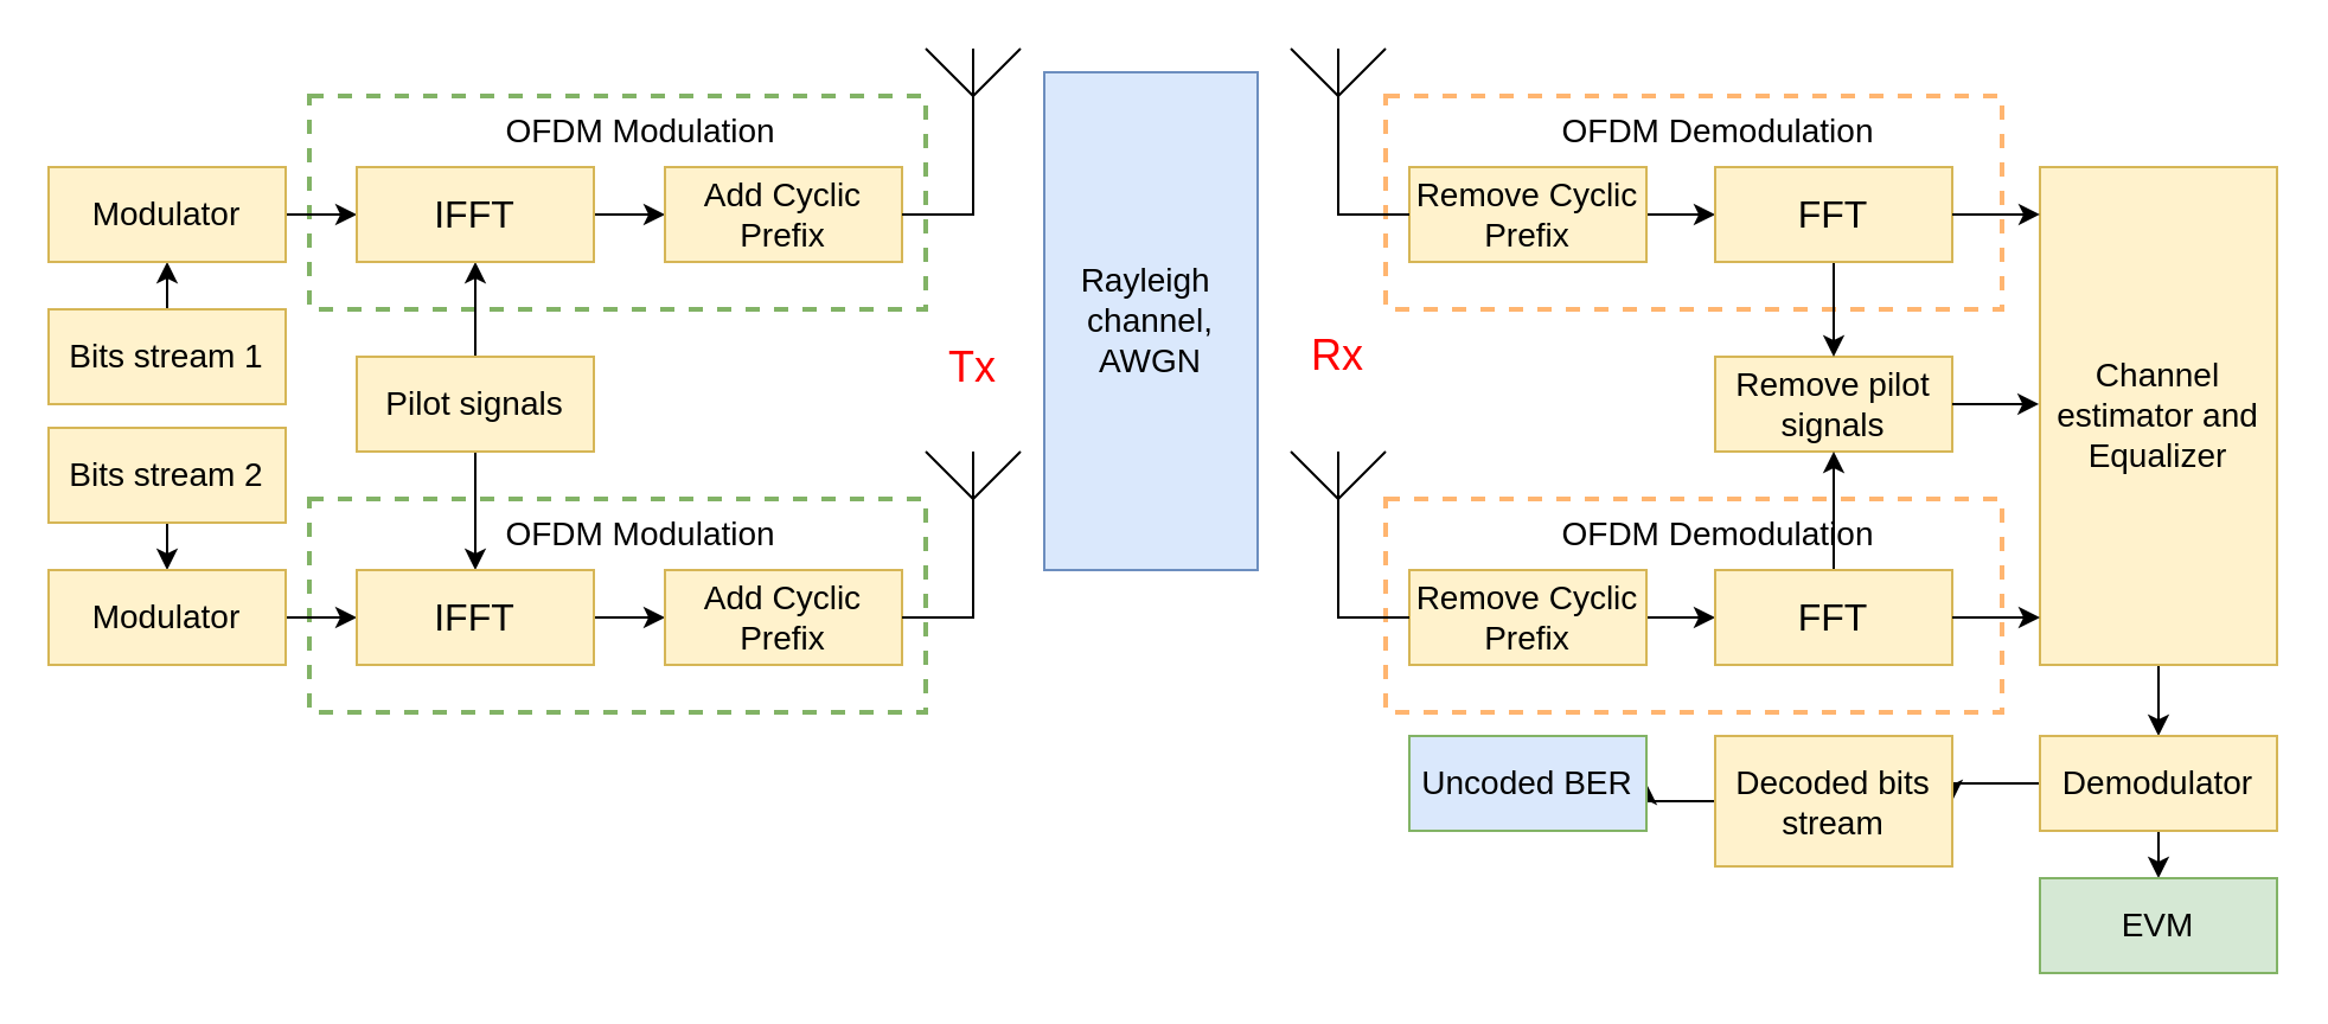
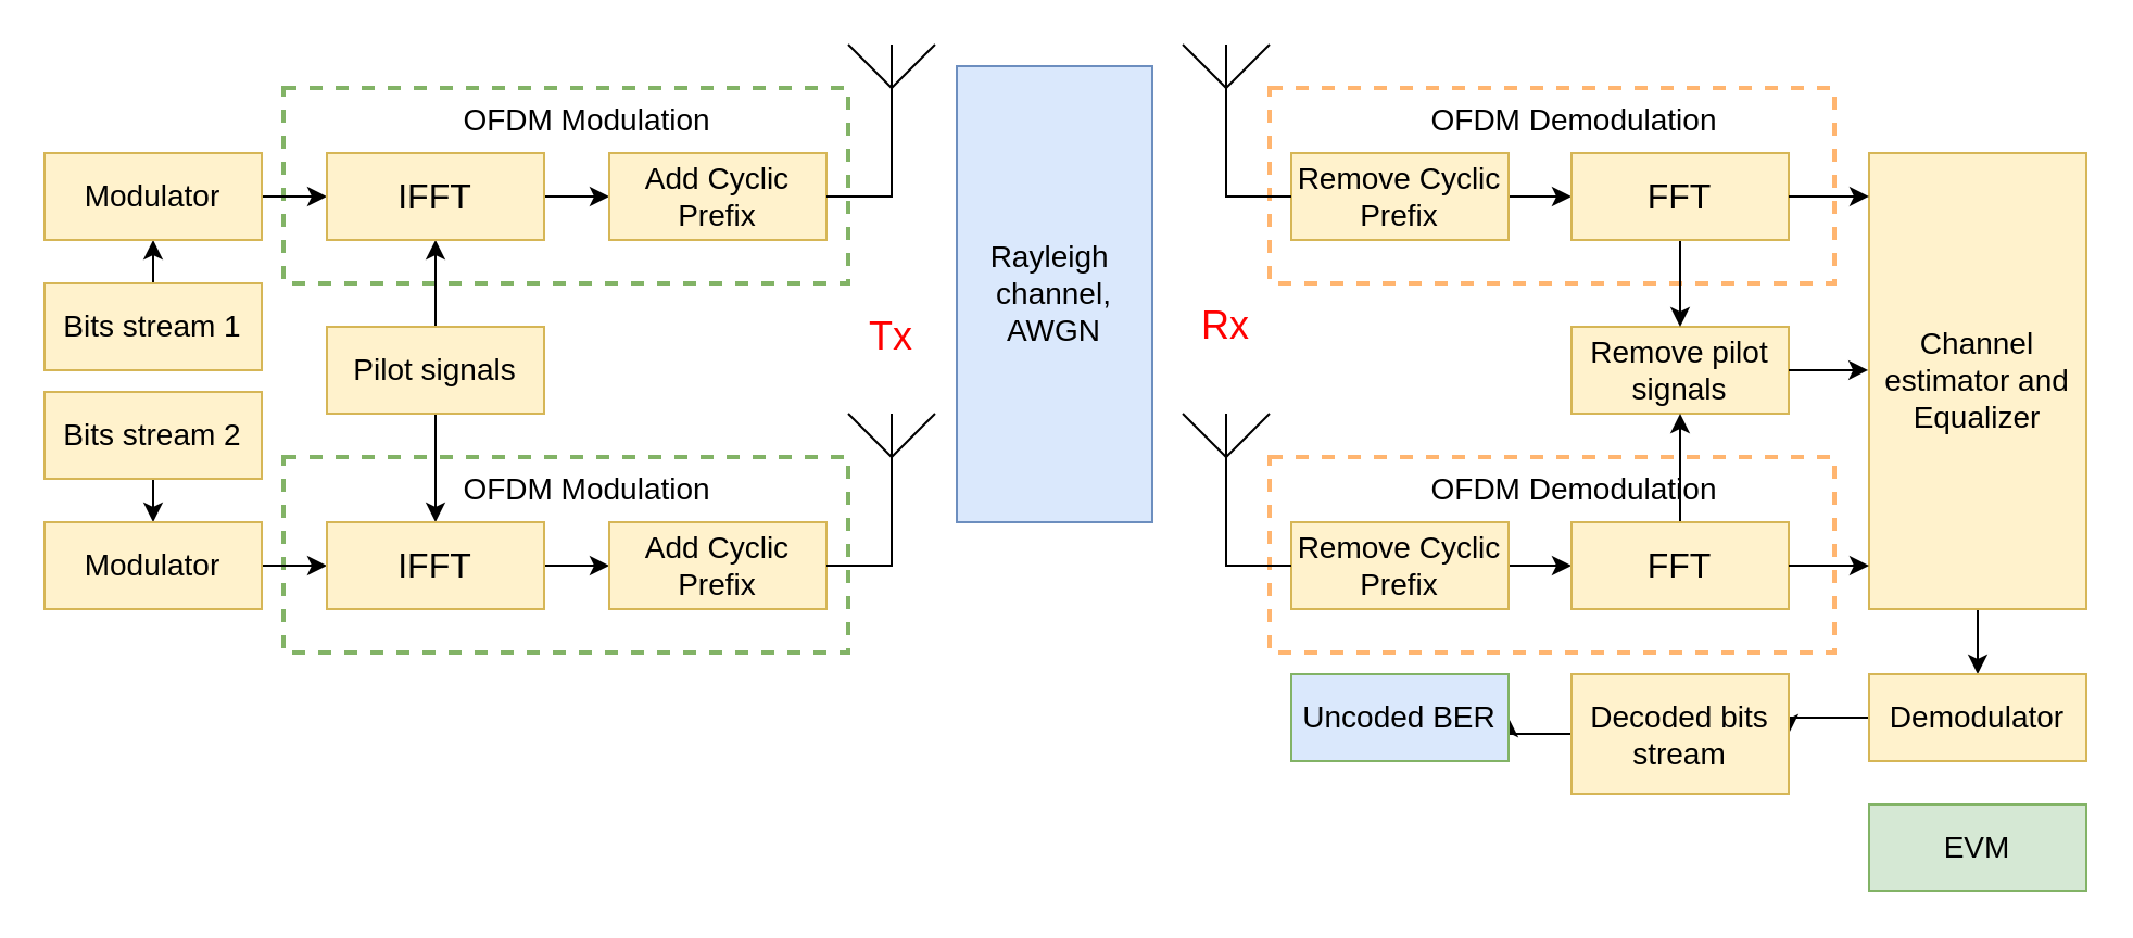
  <mxCell id="0" />
  <mxCell id="1" parent="0" />
  <mxCell id="2" value="" style="rounded=0;whiteSpace=wrap;html=1;fillColor=none;strokeColor=#82b366;dashed=1;strokeWidth=2;" vertex="1" parent="1"><mxGeometry x="130" y="40" width="260" height="90" as="geometry" /></mxCell>
  <mxCell id="3" value="" style="rounded=0;whiteSpace=wrap;html=1;fillColor=none;strokeColor=#82b366;dashed=1;strokeWidth=2;" vertex="1" parent="1"><mxGeometry x="130" y="210" width="260" height="90" as="geometry" /></mxCell>
  <mxCell id="4" style="edgeStyle=orthogonalEdgeStyle;rounded=0;orthogonalLoop=1;jettySize=auto;html=1;exitX=0.5;exitY=0;exitDx=0;exitDy=0;entryX=0.5;entryY=1;entryDx=0;entryDy=0;" edge="1" parent="1" source="5" target="7"><mxGeometry relative="1" as="geometry" /></mxCell>
  <mxCell id="5" value="&lt;font style=&quot;font-size: 14px;&quot; face=&quot;Helvetica&quot;&gt;Bits stream 1&lt;/font&gt;" style="rounded=0;whiteSpace=wrap;html=1;fillColor=#fff2cc;strokeColor=#d6b656;" parent="1" vertex="1"><mxGeometry x="20" y="130" width="100" height="40" as="geometry" /></mxCell>
  <mxCell id="6" style="edgeStyle=orthogonalEdgeStyle;rounded=0;orthogonalLoop=1;jettySize=auto;html=1;exitX=1;exitY=0.5;exitDx=0;exitDy=0;entryX=0.5;entryY=1;entryDx=0;entryDy=0;" edge="1" parent="1" source="7" target="35"><mxGeometry relative="1" as="geometry" /></mxCell>
  <mxCell id="7" value="&lt;font style=&quot;font-size: 14px;&quot; face=&quot;Helvetica&quot;&gt;Modulator&lt;/font&gt;" style="rounded=0;whiteSpace=wrap;html=1;fillColor=#fff2cc;strokeColor=#d6b656;" parent="1" vertex="1"><mxGeometry x="20" y="70" width="100" height="40" as="geometry" /></mxCell>
  <mxCell id="8" style="edgeStyle=orthogonalEdgeStyle;rounded=0;orthogonalLoop=1;jettySize=auto;html=1;exitX=0.5;exitY=0;exitDx=0;exitDy=0;entryX=1;entryY=0.5;entryDx=0;entryDy=0;" edge="1" parent="1" source="10" target="35"><mxGeometry relative="1" as="geometry" /></mxCell>
  <mxCell id="9" style="edgeStyle=orthogonalEdgeStyle;rounded=0;orthogonalLoop=1;jettySize=auto;html=1;exitX=0.5;exitY=1;exitDx=0;exitDy=0;entryX=0;entryY=0.5;entryDx=0;entryDy=0;" edge="1" parent="1" source="10" target="31"><mxGeometry relative="1" as="geometry" /></mxCell>
  <mxCell id="10" value="&lt;font style=&quot;font-size: 14px;&quot; face=&quot;Helvetica&quot;&gt;Pilot signals&lt;/font&gt;" style="rounded=0;whiteSpace=wrap;html=1;fillColor=#fff2cc;strokeColor=#d6b656;" parent="1" vertex="1"><mxGeometry y="150" width="100" height="40" as="geometry" x="150" /></mxCell>
  <mxCell id="11" value="" style="verticalLabelPosition=bottom;shadow=0;dashed=0;align=center;html=1;verticalAlign=top;shape=mxgraph.electrical.radio.aerial_-_antenna_1;" parent="1" vertex="1"><mxGeometry x="390" y="20" width="40" height="50" as="geometry" /></mxCell>
  <mxCell id="12" value="&lt;font style=&quot;&quot; face=&quot;Helvetica&quot;&gt;&lt;span style=&quot;font-size: 14px;&quot;&gt;Rayleigh&amp;nbsp;&lt;/span&gt;&lt;/font&gt;&lt;div&gt;&lt;span style=&quot;font-size: 14px;&quot;&gt;channel&lt;/span&gt;&lt;font style=&quot;&quot; face=&quot;Helvetica&quot;&gt;&lt;span style=&quot;font-size: 14px;&quot;&gt;, AWGN&lt;/span&gt;&lt;/font&gt;&lt;/div&gt;" style="rounded=0;whiteSpace=wrap;html=1;fillColor=#dae8fc;strokeColor=#6c8ebf;" parent="1" vertex="1"><mxGeometry x="440" y="30" width="90" height="210" as="geometry" /></mxCell>
  <mxCell id="13" value="&lt;font style=&quot;font-size: 14px;&quot; face=&quot;Helvetica&quot;&gt;Remove pilot signals&lt;/font&gt;" style="rounded=0;whiteSpace=wrap;html=1;fillColor=#fff2cc;strokeColor=#d6b656;" parent="1" vertex="1"><mxGeometry x="723" y="150" width="100" height="40" as="geometry" /></mxCell>
  <mxCell id="14" style="edgeStyle=orthogonalEdgeStyle;rounded=0;orthogonalLoop=1;jettySize=auto;html=1;exitX=0.5;exitY=1;exitDx=0;exitDy=0;entryX=0.5;entryY=0;entryDx=0;entryDy=0;" edge="1" parent="1" source="15" target="20"><mxGeometry relative="1" as="geometry" /></mxCell>
  <mxCell id="15" value="&lt;font style=&quot;font-size: 14px;&quot; face=&quot;Helvetica&quot;&gt;Channel estimator and Equalizer&lt;/font&gt;" style="rounded=0;whiteSpace=wrap;html=1;fillColor=#fff2cc;strokeColor=#d6b656;" parent="1" vertex="1"><mxGeometry x="860" y="70" width="100" height="210" as="geometry" /></mxCell>
  <mxCell id="16" value="" style="verticalLabelPosition=bottom;shadow=0;dashed=0;align=center;html=1;verticalAlign=top;shape=mxgraph.electrical.radio.aerial_-_antenna_1;" parent="1" vertex="1"><mxGeometry x="544" y="20" width="40" height="50" as="geometry" /></mxCell>
  <mxCell id="17" value="" style="verticalLabelPosition=bottom;shadow=0;dashed=0;align=center;html=1;verticalAlign=top;shape=mxgraph.electrical.radio.aerial_-_antenna_1;" parent="1" vertex="1"><mxGeometry x="544" y="190" width="40" height="50" as="geometry" /></mxCell>
  <mxCell id="18" style="edgeStyle=orthogonalEdgeStyle;rounded=0;orthogonalLoop=1;jettySize=auto;html=1;exitX=0;exitY=0.5;exitDx=0;exitDy=0;entryX=1;entryY=0.5;entryDx=0;entryDy=0;" parent="1" source="20" target="22" edge="1"><mxGeometry relative="1" as="geometry" /></mxCell>
- <mxCell id="19" style="edgeStyle=orthogonalEdgeStyle;rounded=0;orthogonalLoop=1;jettySize=auto;html=1;exitX=0.5;exitY=1;exitDx=0;exitDy=0;entryX=0.5;entryY=0;entryDx=0;entryDy=0;" parent="1" source="20" target="24" edge="1"><mxGeometry relative="1" as="geometry" /></mxCell>
  <mxCell id="20" value="&lt;font style=&quot;font-size: 14px;&quot; face=&quot;Helvetica&quot;&gt;Demodulator&lt;/font&gt;" style="rounded=0;whiteSpace=wrap;html=1;fillColor=#fff2cc;strokeColor=#d6b656;" parent="1" vertex="1"><mxGeometry x="860" y="310" width="100" height="40" as="geometry" /></mxCell>
  <mxCell id="21" style="edgeStyle=orthogonalEdgeStyle;rounded=0;orthogonalLoop=1;jettySize=auto;html=1;exitX=0;exitY=0.5;exitDx=0;exitDy=0;entryX=1;entryY=0.5;entryDx=0;entryDy=0;" parent="1" source="22" target="23" edge="1"><mxGeometry relative="1" as="geometry" /></mxCell>
  <mxCell id="22" value="&lt;font style=&quot;font-size: 14px;&quot; face=&quot;Helvetica&quot;&gt;Decoded bits stream&lt;/font&gt;" style="rounded=0;whiteSpace=wrap;html=1;fillColor=#fff2cc;strokeColor=#d6b656;" parent="1" vertex="1"><mxGeometry x="723" y="310" width="100" height="55" as="geometry" /></mxCell>
  <mxCell id="23" value="&lt;font style=&quot;font-size: 14px;&quot; face=&quot;Helvetica&quot;&gt;Uncoded BER&lt;/font&gt;" style="rounded=0;whiteSpace=wrap;html=1;fillColor=#dae8fc;strokeColor=#82b366;" parent="1" vertex="1"><mxGeometry x="594" y="310" width="100" height="40" as="geometry" /></mxCell>
  <mxCell id="24" value="&lt;font style=&quot;font-size: 14px;&quot; face=&quot;Helvetica&quot;&gt;EVM&lt;/font&gt;" style="rounded=0;whiteSpace=wrap;html=1;fillColor=#d5e8d4;strokeColor=#82b366;" parent="1" vertex="1"><mxGeometry x="860" y="370" width="100" height="40" as="geometry" /></mxCell>
  <mxCell id="25" style="edgeStyle=orthogonalEdgeStyle;rounded=0;orthogonalLoop=1;jettySize=auto;html=1;exitX=0.5;exitY=1;exitDx=0;exitDy=0;entryX=0.5;entryY=0;entryDx=0;entryDy=0;" edge="1" parent="1" source="26" target="28"><mxGeometry relative="1" as="geometry" /></mxCell>
  <mxCell id="26" value="&lt;font style=&quot;font-size: 14px;&quot; face=&quot;Helvetica&quot;&gt;Bits stream 2&lt;/font&gt;" style="rounded=0;whiteSpace=wrap;html=1;fillColor=#fff2cc;strokeColor=#d6b656;" parent="1" vertex="1"><mxGeometry x="20" y="180" width="100" height="40" as="geometry" /></mxCell>
  <mxCell id="27" style="edgeStyle=orthogonalEdgeStyle;rounded=0;orthogonalLoop=1;jettySize=auto;html=1;exitX=1;exitY=0.5;exitDx=0;exitDy=0;entryX=0.5;entryY=1;entryDx=0;entryDy=0;" edge="1" parent="1" source="28" target="31"><mxGeometry relative="1" as="geometry" /></mxCell>
  <mxCell id="28" value="&lt;font style=&quot;font-size: 14px;&quot; face=&quot;Helvetica&quot;&gt;Modulator&lt;/font&gt;" style="rounded=0;whiteSpace=wrap;html=1;fillColor=#fff2cc;strokeColor=#d6b656;" parent="1" vertex="1"><mxGeometry x="20" y="240" width="100" height="40" as="geometry" /></mxCell>
  <mxCell id="29" value="" style="verticalLabelPosition=bottom;shadow=0;dashed=0;align=center;html=1;verticalAlign=top;shape=mxgraph.electrical.radio.aerial_-_antenna_1;" parent="1" vertex="1"><mxGeometry x="390" y="190" width="40" height="50" as="geometry" /></mxCell>
  <mxCell id="30" style="edgeStyle=orthogonalEdgeStyle;rounded=0;orthogonalLoop=1;jettySize=auto;html=1;exitX=0.5;exitY=0;exitDx=0;exitDy=0;entryX=0;entryY=0.5;entryDx=0;entryDy=0;" edge="1" parent="1" source="31" target="32"><mxGeometry relative="1" as="geometry" /></mxCell>
  <mxCell id="31" value="&lt;font size=&quot;3&quot;&gt;IFFT&lt;/font&gt;" style="rounded=0;whiteSpace=wrap;html=1;direction=south;fillColor=#fff2cc;strokeColor=#d6b656;" vertex="1" parent="1"><mxGeometry y="240" width="100" height="40" as="geometry" x="150" /></mxCell>
  <mxCell id="32" value="&lt;font style=&quot;font-size: 14px;&quot; face=&quot;Helvetica&quot;&gt;Add Cyclic Prefix&lt;/font&gt;" style="rounded=0;whiteSpace=wrap;html=1;fillColor=#fff2cc;strokeColor=#d6b656;" vertex="1" parent="1"><mxGeometry x="280" y="240" width="100" height="40" as="geometry" /></mxCell>
  <mxCell id="33" value="&lt;font style=&quot;font-size: 14px;&quot;&gt;OFDM Modulation&lt;/font&gt;" style="text;html=1;align=center;verticalAlign=middle;whiteSpace=wrap;rounded=0;" vertex="1" parent="1"><mxGeometry x="210" y="210" width="120" height="30" as="geometry" /></mxCell>
  <mxCell id="34" style="edgeStyle=orthogonalEdgeStyle;rounded=0;orthogonalLoop=1;jettySize=auto;html=1;exitX=0.5;exitY=0;exitDx=0;exitDy=0;entryX=0;entryY=0.5;entryDx=0;entryDy=0;" edge="1" parent="1" source="35" target="36"><mxGeometry relative="1" as="geometry" /></mxCell>
  <mxCell id="35" value="&lt;font size=&quot;3&quot;&gt;IFFT&lt;/font&gt;" style="rounded=0;whiteSpace=wrap;html=1;direction=south;fillColor=#fff2cc;strokeColor=#d6b656;" vertex="1" parent="1"><mxGeometry y="70" width="100" height="40" as="geometry" x="150" /></mxCell>
  <mxCell id="36" value="&lt;font style=&quot;font-size: 14px;&quot; face=&quot;Helvetica&quot;&gt;Add Cyclic Prefix&lt;/font&gt;" style="rounded=0;whiteSpace=wrap;html=1;fillColor=#fff2cc;strokeColor=#d6b656;" vertex="1" parent="1"><mxGeometry x="280" y="70" width="100" height="40" as="geometry" /></mxCell>
  <mxCell id="37" value="&lt;font style=&quot;font-size: 14px;&quot;&gt;OFDM Modulation&lt;/font&gt;" style="text;html=1;align=center;verticalAlign=middle;whiteSpace=wrap;rounded=0;" vertex="1" parent="1"><mxGeometry x="210" y="40" width="120" height="30" as="geometry" /></mxCell>
  <mxCell id="38" style="edgeStyle=orthogonalEdgeStyle;rounded=0;orthogonalLoop=1;jettySize=auto;html=1;exitX=1;exitY=0.5;exitDx=0;exitDy=0;entryX=0.5;entryY=1;entryDx=0;entryDy=0;entryPerimeter=0;endArrow=none;endFill=0;" edge="1" parent="1" source="32" target="29"><mxGeometry relative="1" as="geometry" /></mxCell>
  <mxCell id="39" style="edgeStyle=orthogonalEdgeStyle;rounded=0;orthogonalLoop=1;jettySize=auto;html=1;exitX=1;exitY=0.5;exitDx=0;exitDy=0;entryX=0.5;entryY=1;entryDx=0;entryDy=0;entryPerimeter=0;endArrow=none;endFill=0;" edge="1" parent="1" source="36" target="11"><mxGeometry relative="1" as="geometry" /></mxCell>
  <mxCell id="40" value="" style="rounded=0;whiteSpace=wrap;html=1;fillColor=none;strokeColor=#FFB570;dashed=1;strokeWidth=2;" vertex="1" parent="1"><mxGeometry x="584" y="210" width="260" height="90" as="geometry" /></mxCell>
  <mxCell id="41" style="edgeStyle=orthogonalEdgeStyle;rounded=0;orthogonalLoop=1;jettySize=auto;html=1;exitX=1;exitY=0.5;exitDx=0;exitDy=0;entryX=0.5;entryY=1;entryDx=0;entryDy=0;" edge="1" parent="1" source="42" target="44"><mxGeometry relative="1" as="geometry" /></mxCell>
  <mxCell id="42" value="&lt;font style=&quot;font-size: 14px;&quot; face=&quot;Helvetica&quot;&gt;Remove Cyclic Prefix&lt;/font&gt;" style="rounded=0;whiteSpace=wrap;html=1;fillColor=#fff2cc;strokeColor=#d6b656;" vertex="1" parent="1"><mxGeometry x="594" y="240" width="100" height="40" as="geometry" /></mxCell>
  <mxCell id="43" style="edgeStyle=orthogonalEdgeStyle;rounded=0;orthogonalLoop=1;jettySize=auto;html=1;exitX=0;exitY=0.5;exitDx=0;exitDy=0;entryX=0.5;entryY=1;entryDx=0;entryDy=0;" edge="1" parent="1" source="44" target="13"><mxGeometry relative="1" as="geometry" /></mxCell>
  <mxCell id="44" value="&lt;font size=&quot;3&quot;&gt;FFT&lt;/font&gt;" style="rounded=0;whiteSpace=wrap;html=1;direction=south;fillColor=#fff2cc;strokeColor=#d6b656;" vertex="1" parent="1"><mxGeometry x="723" y="240" width="100" height="40" as="geometry" /></mxCell>
  <mxCell id="45" value="&lt;font style=&quot;font-size: 14px;&quot;&gt;OFDM Demodulation&lt;/font&gt;" style="text;html=1;align=center;verticalAlign=middle;whiteSpace=wrap;rounded=0;" vertex="1" parent="1"><mxGeometry x="654.5" y="210" width="139" height="30" as="geometry" /></mxCell>
  <mxCell id="46" value="" style="rounded=0;whiteSpace=wrap;html=1;fillColor=none;strokeColor=#FFB570;dashed=1;strokeWidth=2;" vertex="1" parent="1"><mxGeometry x="584" y="40" width="260" height="90" as="geometry" /></mxCell>
  <mxCell id="47" style="edgeStyle=orthogonalEdgeStyle;rounded=0;orthogonalLoop=1;jettySize=auto;html=1;exitX=1;exitY=0.5;exitDx=0;exitDy=0;entryX=0.5;entryY=1;entryDx=0;entryDy=0;" edge="1" parent="1" source="48" target="50"><mxGeometry relative="1" as="geometry" /></mxCell>
  <mxCell id="48" value="&lt;font style=&quot;font-size: 14px;&quot; face=&quot;Helvetica&quot;&gt;Remove Cyclic Prefix&lt;/font&gt;" style="rounded=0;whiteSpace=wrap;html=1;fillColor=#fff2cc;strokeColor=#d6b656;" vertex="1" parent="1"><mxGeometry x="594" y="70" width="100" height="40" as="geometry" /></mxCell>
  <mxCell id="49" style="edgeStyle=orthogonalEdgeStyle;rounded=0;orthogonalLoop=1;jettySize=auto;html=1;exitX=1;exitY=0.5;exitDx=0;exitDy=0;entryX=0.5;entryY=0;entryDx=0;entryDy=0;" edge="1" parent="1" source="50" target="13"><mxGeometry relative="1" as="geometry" /></mxCell>
  <mxCell id="50" value="&lt;font size=&quot;3&quot;&gt;FFT&lt;/font&gt;" style="rounded=0;whiteSpace=wrap;html=1;direction=south;fillColor=#fff2cc;strokeColor=#d6b656;" vertex="1" parent="1"><mxGeometry x="723" y="70" width="100" height="40" as="geometry" /></mxCell>
  <mxCell id="51" value="&lt;font style=&quot;font-size: 14px;&quot;&gt;OFDM Demodulation&lt;/font&gt;" style="text;html=1;align=center;verticalAlign=middle;whiteSpace=wrap;rounded=0;" vertex="1" parent="1"><mxGeometry x="654.5" y="40" width="139" height="30" as="geometry" /></mxCell>
  <mxCell id="52" style="edgeStyle=orthogonalEdgeStyle;rounded=0;orthogonalLoop=1;jettySize=auto;html=1;exitX=0.5;exitY=0;exitDx=0;exitDy=0;entryX=0;entryY=0.907;entryDx=0;entryDy=0;entryPerimeter=0;" edge="1" parent="1" source="44" target="15"><mxGeometry relative="1" as="geometry" /></mxCell>
  <mxCell id="53" style="edgeStyle=orthogonalEdgeStyle;rounded=0;orthogonalLoop=1;jettySize=auto;html=1;exitX=0.5;exitY=0;exitDx=0;exitDy=0;entryX=0;entryY=0.095;entryDx=0;entryDy=0;entryPerimeter=0;" edge="1" parent="1" source="50" target="15"><mxGeometry relative="1" as="geometry" /></mxCell>
  <mxCell id="54" style="edgeStyle=orthogonalEdgeStyle;rounded=0;orthogonalLoop=1;jettySize=auto;html=1;exitX=1;exitY=0.5;exitDx=0;exitDy=0;entryX=-0.004;entryY=0.476;entryDx=0;entryDy=0;entryPerimeter=0;" edge="1" parent="1" source="13" target="15"><mxGeometry relative="1" as="geometry" /></mxCell>
  <mxCell id="55" style="edgeStyle=orthogonalEdgeStyle;rounded=0;orthogonalLoop=1;jettySize=auto;html=1;exitX=0;exitY=0.5;exitDx=0;exitDy=0;entryX=0.5;entryY=1;entryDx=0;entryDy=0;entryPerimeter=0;endArrow=none;endFill=0;" edge="1" parent="1" source="48" target="16"><mxGeometry relative="1" as="geometry" /></mxCell>
  <mxCell id="56" style="edgeStyle=orthogonalEdgeStyle;rounded=0;orthogonalLoop=1;jettySize=auto;html=1;exitX=0;exitY=0.5;exitDx=0;exitDy=0;entryX=0.5;entryY=1;entryDx=0;entryDy=0;entryPerimeter=0;endArrow=none;endFill=0;" edge="1" parent="1" source="42" target="17"><mxGeometry relative="1" as="geometry" /></mxCell>
  <mxCell id="57" value="Tx" style="text;html=1;align=center;verticalAlign=middle;whiteSpace=wrap;rounded=0;fontSize=18;fontColor=#FF0000;" vertex="1" parent="1"><mxGeometry x="380" y="140" width="60" height="30" as="geometry" /></mxCell>
  <mxCell id="58" value="Rx" style="text;html=1;align=center;verticalAlign=middle;whiteSpace=wrap;rounded=0;fontSize=18;fontColor=#FF0000;" vertex="1" parent="1"><mxGeometry x="534" y="135" width="60" height="30" as="geometry" /></mxCell>
